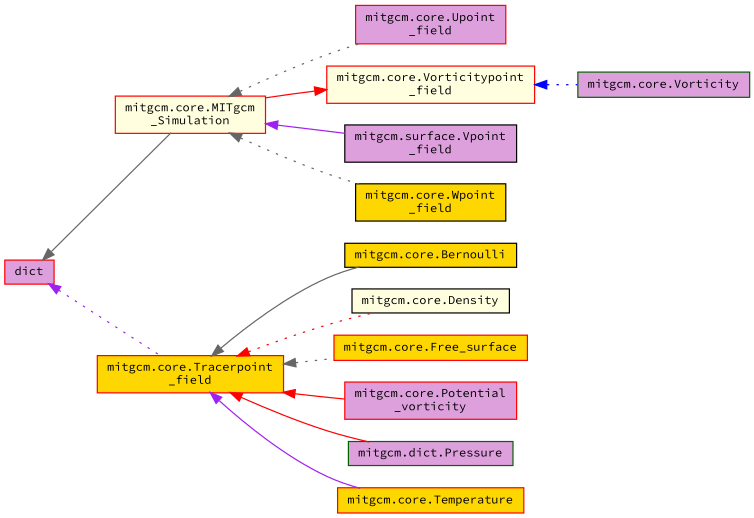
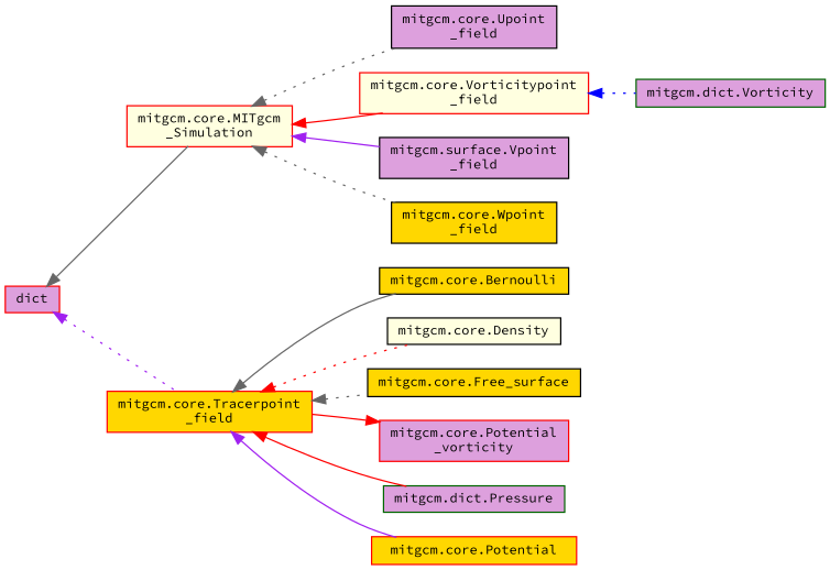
  digraph {
    fontname="Source Code Pro"
    rankdir=LR
    node [color=red fillcolor=plum fontname="Source Code Pro" fontsize=10 shape=record style=filled]
    edge [color=gray40 dir=back fontname="Source Code Pro" fontsize=10 labelfontname=Helvetica labelfontsize=10 style=solid]
    n1 [fontcolor=black height=0.2 label=dict width=0.4]
    n2 [fillcolor=lightyellow height=0.2 label="mitgcm.core.MITgcm\l_Simulation" width=0.4]
    n3 [fillcolor=gold height=0.2 label="mitgcm.core.Tracerpoint\l_field" width=0.4]
-   n4 [height=0.2 label="mitgcm.core.Upoint\l_field" width=0.4]
+   n4 [color=black height=0.2 label="mitgcm.core.Upoint\l_field" width=0.4]
    n5 [fillcolor=lightyellow height=0.2 label="mitgcm.core.Vorticitypoint\l_field" width=0.4]
    n6 [color=black height=0.2 label="mitgcm.surface.Vpoint\l_field" width=0.4]
    n7 [color=black fillcolor=gold height=0.2 label="mitgcm.core.Wpoint\l_field" width=0.4]
    n8 [color=black fillcolor=gold height=0.2 label="mitgcm.core.Bernoulli" width=0.4]
    n9 [color=black fillcolor=lightyellow height=0.2 label="mitgcm.core.Density" width=0.4]
-   n10 [fillcolor=gold height=0.2 label="mitgcm.core.Free_surface" width=0.4]
+   n10 [color=black fillcolor=gold height=0.2 label="mitgcm.core.Free_surface" width=0.4]
    n11 [height=0.2 label="mitgcm.core.Potential\l_vorticity" width=0.4]
    n12 [color=darkgreen height=0.2 label="mitgcm.dict.Pressure" width=0.4]
-   n13 [fillcolor=gold height=0.2 label="mitgcm.core.Temperature" width=0.4]
-   n14 [color=darkgreen height=0.2 label="mitgcm.core.Vorticity" width=0.4]
+   n13 [fillcolor=gold height=0.2 label="mitgcm.core.Potential" width=0.4]
+   n14 [color=darkgreen height=0.2 label="mitgcm.dict.Vorticity" width=0.4]
    n1 -> n2
    n1 -> n3 [color=purple style=dotted]
    n2 -> n4 [style=dotted]
-   n5 -> n2 [color=red]
+   n2 -> n5 [color=red]
    n2 -> n6 [color=purple]
    n2 -> n7 [style=dotted]
    n3 -> n8
    n3 -> n9 [color=red style=dotted]
    n3 -> n10 [style=dotted]
-   n3 -> n11 [color=red]
+   n11 -> n3 [color=red]
    n3 -> n12 [color=red]
    n3 -> n13 [color=purple]
    n5 -> n14 [color=blue style=dotted]
  }
